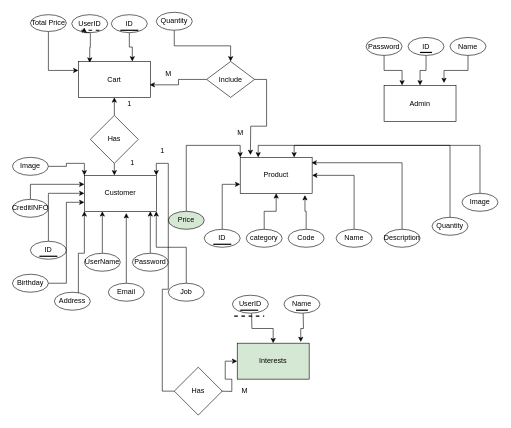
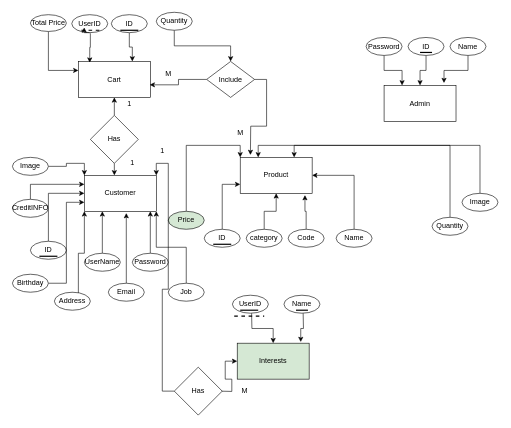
  <mxCell id="0" />
  <mxCell id="1" parent="0" />
  <mxCell id="2" value="Product" style="rounded=0;whiteSpace=wrap;html=1;" vertex="1" parent="1"><mxGeometry x="400" y="262" width="120" height="60" as="geometry" /></mxCell>
  <mxCell id="3" value="Customer" style="rounded=0;whiteSpace=wrap;html=1;" vertex="1" parent="1"><mxGeometry x="140" y="292" width="120" height="60" as="geometry" /></mxCell>
  <mxCell id="4" value="Cart" style="rounded=0;whiteSpace=wrap;html=1;" vertex="1" parent="1"><mxGeometry x="130" y="102" width="120" height="60" as="geometry" /></mxCell>
  <mxCell id="5" value="Interests" style="rounded=0;whiteSpace=wrap;html=1;fillColor=#d5e8d4;" vertex="1" parent="1"><mxGeometry x="395" y="572" width="120" height="60" as="geometry" /></mxCell>
  <mxCell id="6" value="Admin" style="rounded=0;whiteSpace=wrap;html=1;" vertex="1" parent="1"><mxGeometry x="640" y="142" width="120" height="60" as="geometry" /></mxCell>
  <mxCell id="7" style="edgeStyle=orthogonalEdgeStyle;rounded=0;orthogonalLoop=1;jettySize=auto;html=1;exitX=0.5;exitY=1;exitDx=0;exitDy=0;" edge="1" parent="1" source="8" target="6"><mxGeometry relative="1" as="geometry" /></mxCell>
  <mxCell id="8" value="ID" style="ellipse;whiteSpace=wrap;html=1;" vertex="1" parent="1"><mxGeometry x="680" y="62" width="60" height="30" as="geometry" /></mxCell>
  <mxCell id="9" style="edgeStyle=orthogonalEdgeStyle;rounded=0;orthogonalLoop=1;jettySize=auto;html=1;exitX=0.5;exitY=1;exitDx=0;exitDy=0;entryX=0.833;entryY=-0.067;entryDx=0;entryDy=0;entryPerimeter=0;" edge="1" parent="1" source="10" target="6"><mxGeometry relative="1" as="geometry" /></mxCell>
  <mxCell id="10" value="Name" style="ellipse;whiteSpace=wrap;html=1;" vertex="1" parent="1"><mxGeometry x="750" y="62" width="60" height="30" as="geometry" /></mxCell>
  <mxCell id="11" style="edgeStyle=orthogonalEdgeStyle;rounded=0;orthogonalLoop=1;jettySize=auto;html=1;exitX=0.5;exitY=1;exitDx=0;exitDy=0;entryX=0.25;entryY=0;entryDx=0;entryDy=0;" edge="1" parent="1" source="12" target="6"><mxGeometry relative="1" as="geometry" /></mxCell>
  <mxCell id="12" value="Password" style="ellipse;whiteSpace=wrap;html=1;" vertex="1" parent="1"><mxGeometry x="610" y="62" width="60" height="30" as="geometry" /></mxCell>
  <mxCell id="13" style="edgeStyle=orthogonalEdgeStyle;rounded=0;orthogonalLoop=1;jettySize=auto;html=1;exitX=0.5;exitY=0;exitDx=0;exitDy=0;entryX=0.9;entryY=1.05;entryDx=0;entryDy=0;entryPerimeter=0;" edge="1" parent="1" source="14" target="2"><mxGeometry relative="1" as="geometry" /></mxCell>
  <mxCell id="14" value="Code" style="ellipse;whiteSpace=wrap;html=1;" vertex="1" parent="1"><mxGeometry x="480" y="382" width="60" height="30" as="geometry" /></mxCell>
  <mxCell id="15" value="" style="edgeStyle=orthogonalEdgeStyle;rounded=0;orthogonalLoop=1;jettySize=auto;html=1;" edge="1" parent="1" source="16" target="2"><mxGeometry relative="1" as="geometry" /></mxCell>
  <mxCell id="16" value="category" style="ellipse;whiteSpace=wrap;html=1;" vertex="1" parent="1"><mxGeometry x="410" y="382" width="60" height="30" as="geometry" /></mxCell>
  <mxCell id="17" style="edgeStyle=orthogonalEdgeStyle;rounded=0;orthogonalLoop=1;jettySize=auto;html=1;exitX=0.5;exitY=0;exitDx=0;exitDy=0;entryX=1;entryY=0.5;entryDx=0;entryDy=0;" edge="1" parent="1" source="18" target="2"><mxGeometry relative="1" as="geometry" /></mxCell>
  <mxCell id="18" value="Name" style="ellipse;whiteSpace=wrap;html=1;" vertex="1" parent="1"><mxGeometry x="560" y="382" width="60" height="30" as="geometry" /></mxCell>
  <mxCell id="19" style="edgeStyle=orthogonalEdgeStyle;rounded=0;orthogonalLoop=1;jettySize=auto;html=1;exitX=0.5;exitY=0;exitDx=0;exitDy=0;entryX=0;entryY=0.75;entryDx=0;entryDy=0;" edge="1" parent="1" source="20" target="2"><mxGeometry relative="1" as="geometry" /></mxCell>
  <mxCell id="20" value="ID" style="ellipse;whiteSpace=wrap;html=1;" vertex="1" parent="1"><mxGeometry x="340" y="382" width="60" height="30" as="geometry" /></mxCell>
- <mxCell id="21" style="edgeStyle=orthogonalEdgeStyle;rounded=0;orthogonalLoop=1;jettySize=auto;html=1;exitX=0.5;exitY=0;exitDx=0;exitDy=0;entryX=0.992;entryY=0.15;entryDx=0;entryDy=0;entryPerimeter=0;" edge="1" parent="1" source="22" target="2"><mxGeometry relative="1" as="geometry" /></mxCell>
- <mxCell id="22" value="Description" style="ellipse;whiteSpace=wrap;html=1;" vertex="1" parent="1"><mxGeometry x="640" y="382" width="60" height="30" as="geometry" /></mxCell>
  <mxCell id="23" style="edgeStyle=orthogonalEdgeStyle;rounded=0;orthogonalLoop=1;jettySize=auto;html=1;exitX=0.5;exitY=0;exitDx=0;exitDy=0;entryX=0;entryY=0;entryDx=0;entryDy=0;" edge="1" parent="1" source="24" target="2"><mxGeometry relative="1" as="geometry" /></mxCell>
  <mxCell id="24" value="Price" style="ellipse;whiteSpace=wrap;html=1;fillColor=#d5e8d4;" vertex="1" parent="1"><mxGeometry x="280" y="352" width="60" height="30" as="geometry" /></mxCell>
  <mxCell id="25" style="edgeStyle=orthogonalEdgeStyle;rounded=0;orthogonalLoop=1;jettySize=auto;html=1;exitX=0.5;exitY=0;exitDx=0;exitDy=0;entryX=0.75;entryY=0;entryDx=0;entryDy=0;" edge="1" parent="1" source="26" target="2"><mxGeometry relative="1" as="geometry" /></mxCell>
  <mxCell id="26" value="Quantity" style="ellipse;whiteSpace=wrap;html=1;" vertex="1" parent="1"><mxGeometry x="720" y="362" width="60" height="30" as="geometry" /></mxCell>
  <mxCell id="27" style="edgeStyle=orthogonalEdgeStyle;rounded=0;orthogonalLoop=1;jettySize=auto;html=1;exitX=0.5;exitY=0;exitDx=0;exitDy=0;entryX=0.25;entryY=0;entryDx=0;entryDy=0;" edge="1" parent="1" source="28" target="2"><mxGeometry relative="1" as="geometry" /></mxCell>
  <mxCell id="28" value="Image" style="ellipse;whiteSpace=wrap;html=1;" vertex="1" parent="1"><mxGeometry x="770" y="322" width="60" height="30" as="geometry" /></mxCell>
  <mxCell id="29" style="edgeStyle=orthogonalEdgeStyle;rounded=0;orthogonalLoop=1;jettySize=auto;html=1;exitX=0.5;exitY=0;exitDx=0;exitDy=0;entryX=0;entryY=0.5;entryDx=0;entryDy=0;" edge="1" parent="1" source="30" target="3"><mxGeometry relative="1" as="geometry" /></mxCell>
  <mxCell id="30" value="ID" style="ellipse;whiteSpace=wrap;html=1;" vertex="1" parent="1"><mxGeometry x="50" y="402" width="60" height="30" as="geometry" /></mxCell>
  <mxCell id="31" style="edgeStyle=orthogonalEdgeStyle;rounded=0;orthogonalLoop=1;jettySize=auto;html=1;exitX=0.5;exitY=0;exitDx=0;exitDy=0;entryX=0.917;entryY=1;entryDx=0;entryDy=0;entryPerimeter=0;" edge="1" parent="1" source="32" target="3"><mxGeometry relative="1" as="geometry" /></mxCell>
  <mxCell id="32" value="Password" style="ellipse;whiteSpace=wrap;html=1;" vertex="1" parent="1"><mxGeometry x="220" y="422" width="60" height="30" as="geometry" /></mxCell>
  <mxCell id="33" style="edgeStyle=orthogonalEdgeStyle;rounded=0;orthogonalLoop=1;jettySize=auto;html=1;exitX=0.5;exitY=0;exitDx=0;exitDy=0;entryX=0.25;entryY=1;entryDx=0;entryDy=0;" edge="1" parent="1" source="34" target="3"><mxGeometry relative="1" as="geometry" /></mxCell>
  <mxCell id="34" value="UserName" style="ellipse;whiteSpace=wrap;html=1;" vertex="1" parent="1"><mxGeometry x="140" y="422" width="60" height="30" as="geometry" /></mxCell>
  <mxCell id="35" style="edgeStyle=orthogonalEdgeStyle;rounded=0;orthogonalLoop=1;jettySize=auto;html=1;exitX=1;exitY=0.5;exitDx=0;exitDy=0;entryX=0;entryY=0;entryDx=0;entryDy=0;" edge="1" parent="1" source="36" target="3"><mxGeometry relative="1" as="geometry" /></mxCell>
  <mxCell id="36" value="Image" style="ellipse;whiteSpace=wrap;html=1;" vertex="1" parent="1"><mxGeometry x="20" y="262" width="60" height="30" as="geometry" /></mxCell>
  <mxCell id="37" style="edgeStyle=orthogonalEdgeStyle;rounded=0;orthogonalLoop=1;jettySize=auto;html=1;exitX=0.5;exitY=0;exitDx=0;exitDy=0;entryX=0.583;entryY=1.05;entryDx=0;entryDy=0;entryPerimeter=0;" edge="1" parent="1" source="38" target="3"><mxGeometry relative="1" as="geometry" /></mxCell>
  <mxCell id="38" value="Email" style="ellipse;whiteSpace=wrap;html=1;" vertex="1" parent="1"><mxGeometry x="180" y="472" width="60" height="30" as="geometry" /></mxCell>
  <mxCell id="39" style="edgeStyle=orthogonalEdgeStyle;rounded=0;orthogonalLoop=1;jettySize=auto;html=1;exitX=0.5;exitY=0;exitDx=0;exitDy=0;entryX=0;entryY=1;entryDx=0;entryDy=0;" edge="1" parent="1" source="40" target="3"><mxGeometry relative="1" as="geometry"><Array as="points"><mxPoint x="120" y="492" /><mxPoint x="130" y="492" /><mxPoint x="130" y="422" /><mxPoint x="140" y="422" /></Array></mxGeometry></mxCell>
  <mxCell id="40" value="Address" style="ellipse;whiteSpace=wrap;html=1;" vertex="1" parent="1"><mxGeometry x="90" y="487" width="60" height="30" as="geometry" /></mxCell>
  <mxCell id="41" style="edgeStyle=orthogonalEdgeStyle;rounded=0;orthogonalLoop=1;jettySize=auto;html=1;exitX=0.5;exitY=0;exitDx=0;exitDy=0;entryX=1;entryY=1;entryDx=0;entryDy=0;" edge="1" parent="1" source="42" target="3"><mxGeometry relative="1" as="geometry" /></mxCell>
  <mxCell id="42" value="Job" style="ellipse;whiteSpace=wrap;html=1;" vertex="1" parent="1"><mxGeometry x="280" y="472" width="60" height="30" as="geometry" /></mxCell>
  <mxCell id="43" style="edgeStyle=orthogonalEdgeStyle;rounded=0;orthogonalLoop=1;jettySize=auto;html=1;exitX=0.5;exitY=0;exitDx=0;exitDy=0;entryX=0;entryY=0.25;entryDx=0;entryDy=0;" edge="1" parent="1" source="44" target="3"><mxGeometry relative="1" as="geometry" /></mxCell>
  <mxCell id="44" value="CreditINFO" style="ellipse;whiteSpace=wrap;html=1;" vertex="1" parent="1"><mxGeometry x="20" y="332" width="60" height="30" as="geometry" /></mxCell>
  <mxCell id="45" style="edgeStyle=orthogonalEdgeStyle;rounded=0;orthogonalLoop=1;jettySize=auto;html=1;exitX=1;exitY=0.5;exitDx=0;exitDy=0;entryX=0;entryY=0.75;entryDx=0;entryDy=0;" edge="1" parent="1" source="46" target="3"><mxGeometry relative="1" as="geometry" /></mxCell>
  <mxCell id="46" value="Birthday" style="ellipse;whiteSpace=wrap;html=1;" vertex="1" parent="1"><mxGeometry x="20" y="457" width="60" height="30" as="geometry" /></mxCell>
  <mxCell id="47" style="edgeStyle=orthogonalEdgeStyle;rounded=0;orthogonalLoop=1;jettySize=auto;html=1;exitX=0.5;exitY=1;exitDx=0;exitDy=0;" edge="1" parent="1" target="5"><mxGeometry relative="1" as="geometry"><mxPoint x="419" y="522" as="sourcePoint" /></mxGeometry></mxCell>
  <mxCell id="48" value="UserID" style="ellipse;whiteSpace=wrap;html=1;" vertex="1" parent="1"><mxGeometry x="387" y="492" width="60" height="30" as="geometry" /></mxCell>
  <mxCell id="49" style="edgeStyle=orthogonalEdgeStyle;rounded=0;orthogonalLoop=1;jettySize=auto;html=1;exitX=0.5;exitY=1;exitDx=0;exitDy=0;entryX=0.883;entryY=-0.033;entryDx=0;entryDy=0;entryPerimeter=0;" edge="1" parent="1" target="5"><mxGeometry relative="1" as="geometry"><mxPoint x="505" y="522" as="sourcePoint" /></mxGeometry></mxCell>
  <mxCell id="50" value="Name" style="ellipse;whiteSpace=wrap;html=1;" vertex="1" parent="1"><mxGeometry x="473" y="492" width="60" height="30" as="geometry" /></mxCell>
  <mxCell id="51" style="edgeStyle=orthogonalEdgeStyle;rounded=0;orthogonalLoop=1;jettySize=auto;html=1;exitX=0.5;exitY=1;exitDx=0;exitDy=0;entryX=0.158;entryY=0.033;entryDx=0;entryDy=0;entryPerimeter=0;" edge="1" parent="1" source="77" target="4"><mxGeometry relative="1" as="geometry" /></mxCell>
  <mxCell id="52" value="UserID" style="ellipse;whiteSpace=wrap;html=1;" vertex="1" parent="1"><mxGeometry x="119" y="24" width="60" height="30" as="geometry" /></mxCell>
  <mxCell id="53" style="edgeStyle=orthogonalEdgeStyle;rounded=0;orthogonalLoop=1;jettySize=auto;html=1;exitX=0.5;exitY=1;exitDx=0;exitDy=0;entryX=0.5;entryY=0;entryDx=0;entryDy=0;" edge="1" parent="1" source="54" target="67"><mxGeometry relative="1" as="geometry" /></mxCell>
  <mxCell id="54" value="Quantity" style="ellipse;whiteSpace=wrap;html=1;" vertex="1" parent="1"><mxGeometry x="260" y="20" width="60" height="30" as="geometry" /></mxCell>
  <mxCell id="55" style="edgeStyle=orthogonalEdgeStyle;rounded=0;orthogonalLoop=1;jettySize=auto;html=1;exitX=0.5;exitY=0;exitDx=0;exitDy=0;entryX=0.5;entryY=1;entryDx=0;entryDy=0;" edge="1" parent="1" source="57" target="4"><mxGeometry relative="1" as="geometry" /></mxCell>
  <mxCell id="56" style="edgeStyle=orthogonalEdgeStyle;rounded=0;orthogonalLoop=1;jettySize=auto;html=1;exitX=0.5;exitY=1;exitDx=0;exitDy=0;entryX=0.417;entryY=0;entryDx=0;entryDy=0;entryPerimeter=0;" edge="1" parent="1" source="57" target="3"><mxGeometry relative="1" as="geometry" /></mxCell>
  <mxCell id="57" value="Has" style="rhombus;whiteSpace=wrap;html=1;" vertex="1" parent="1"><mxGeometry x="150" y="192" width="80" height="80" as="geometry" /></mxCell>
  <mxCell id="58" value="1" style="text;html=1;align=center;verticalAlign=middle;resizable=0;points=[];autosize=1;" vertex="1" parent="1"><mxGeometry x="205" y="162" width="20" height="20" as="geometry" /></mxCell>
  <mxCell id="59" value="1" style="text;html=1;align=center;verticalAlign=middle;resizable=0;points=[];autosize=1;" vertex="1" parent="1"><mxGeometry x="210" y="262" width="20" height="20" as="geometry" /></mxCell>
  <mxCell id="60" style="edgeStyle=orthogonalEdgeStyle;rounded=0;orthogonalLoop=1;jettySize=auto;html=1;exitX=1;exitY=0.5;exitDx=0;exitDy=0;entryX=0;entryY=0.5;entryDx=0;entryDy=0;" edge="1" parent="1" target="5"><mxGeometry relative="1" as="geometry"><mxPoint x="365" y="652" as="sourcePoint" /></mxGeometry></mxCell>
  <mxCell id="61" style="edgeStyle=orthogonalEdgeStyle;rounded=0;orthogonalLoop=1;jettySize=auto;html=1;exitX=0;exitY=0.5;exitDx=0;exitDy=0;entryX=1;entryY=0;entryDx=0;entryDy=0;" edge="1" parent="1" source="62" target="3"><mxGeometry relative="1" as="geometry" /></mxCell>
  <mxCell id="62" value="Has" style="rhombus;whiteSpace=wrap;html=1;" vertex="1" parent="1"><mxGeometry x="290" y="612" width="80" height="80" as="geometry" /></mxCell>
  <mxCell id="63" value="M" style="text;html=1;align=center;verticalAlign=middle;resizable=0;points=[];autosize=1;" vertex="1" parent="1"><mxGeometry x="392" y="642" width="30" height="20" as="geometry" /></mxCell>
  <mxCell id="64" value="1" style="text;html=1;align=center;verticalAlign=middle;resizable=0;points=[];autosize=1;" vertex="1" parent="1"><mxGeometry x="260" y="242" width="20" height="20" as="geometry" /></mxCell>
  <mxCell id="65" style="edgeStyle=orthogonalEdgeStyle;rounded=0;orthogonalLoop=1;jettySize=auto;html=1;exitX=0;exitY=0.5;exitDx=0;exitDy=0;entryX=0.992;entryY=0.65;entryDx=0;entryDy=0;entryPerimeter=0;" edge="1" parent="1" source="67" target="4"><mxGeometry relative="1" as="geometry" /></mxCell>
  <mxCell id="66" style="edgeStyle=orthogonalEdgeStyle;rounded=0;orthogonalLoop=1;jettySize=auto;html=1;exitX=1;exitY=0.5;exitDx=0;exitDy=0;" edge="1" parent="1" source="67"><mxGeometry relative="1" as="geometry"><mxPoint x="417" y="258" as="targetPoint" /></mxGeometry></mxCell>
  <mxCell id="67" value="Include" style="rhombus;whiteSpace=wrap;html=1;" vertex="1" parent="1"><mxGeometry x="344" y="102" width="80" height="60" as="geometry" /></mxCell>
  <mxCell id="68" value="M" style="text;html=1;align=center;verticalAlign=middle;resizable=0;points=[];autosize=1;" vertex="1" parent="1"><mxGeometry x="265" y="112" width="30" height="20" as="geometry" /></mxCell>
  <mxCell id="69" value="M" style="text;html=1;align=center;verticalAlign=middle;resizable=0;points=[];autosize=1;" vertex="1" parent="1"><mxGeometry x="385" y="212" width="30" height="20" as="geometry" /></mxCell>
  <mxCell id="70" style="edgeStyle=orthogonalEdgeStyle;rounded=0;orthogonalLoop=1;jettySize=auto;html=1;exitX=0.5;exitY=1;exitDx=0;exitDy=0;entryX=0;entryY=0.25;entryDx=0;entryDy=0;" edge="1" parent="1" source="71" target="4"><mxGeometry relative="1" as="geometry" /></mxCell>
  <mxCell id="71" value="Total Price" style="ellipse;whiteSpace=wrap;html=1;" vertex="1" parent="1"><mxGeometry x="50" y="24" width="60" height="28" as="geometry" /></mxCell>
  <mxCell id="72" value="" style="line;strokeWidth=2;html=1;" vertex="1" parent="1"><mxGeometry x="700" y="82" width="20" height="10" as="geometry" /></mxCell>
  <mxCell id="73" value="" style="line;strokeWidth=2;html=1;" vertex="1" parent="1"><mxGeometry x="355" y="402" width="30" height="10" as="geometry" /></mxCell>
  <mxCell id="74" value="" style="line;strokeWidth=2;html=1;" vertex="1" parent="1"><mxGeometry x="65" y="422" width="30" height="10" as="geometry" /></mxCell>
  <mxCell id="75" value="" style="line;strokeWidth=2;html=1;" vertex="1" parent="1"><mxGeometry x="400" y="512" width="30" height="10" as="geometry" /></mxCell>
  <mxCell id="76" value="" style="line;strokeWidth=2;html=1;" vertex="1" parent="1"><mxGeometry x="493" y="512" width="20" height="10" as="geometry" /></mxCell>
  <mxCell id="77" value="" style="line;strokeWidth=2;html=1;dashed=1;" vertex="1" parent="1"><mxGeometry x="135" y="45" width="30" height="10" as="geometry" /></mxCell>
  <mxCell id="78" style="edgeStyle=orthogonalEdgeStyle;rounded=0;orthogonalLoop=1;jettySize=auto;html=1;exitX=0.5;exitY=1;exitDx=0;exitDy=0;entryX=0.158;entryY=0.033;entryDx=0;entryDy=0;entryPerimeter=0;" edge="1" parent="1" source="52" target="77"><mxGeometry relative="1" as="geometry"><mxPoint x="149" y="54" as="sourcePoint" /><mxPoint x="148.96" y="103.98" as="targetPoint" /></mxGeometry></mxCell>
  <mxCell id="79" value="" style="line;strokeWidth=2;html=1;dashed=1;" vertex="1" parent="1"><mxGeometry x="390" y="522" width="50" height="10" as="geometry" /></mxCell>
  <mxCell id="80" style="edgeStyle=orthogonalEdgeStyle;rounded=0;orthogonalLoop=1;jettySize=auto;html=1;exitX=0.5;exitY=1;exitDx=0;exitDy=0;entryX=0.75;entryY=0;entryDx=0;entryDy=0;" edge="1" parent="1" source="81" target="4"><mxGeometry relative="1" as="geometry" /></mxCell>
  <mxCell id="81" value="ID" style="ellipse;whiteSpace=wrap;html=1;" vertex="1" parent="1"><mxGeometry x="185" y="24" width="60" height="30" as="geometry" /></mxCell>
  <mxCell id="82" value="" style="line;strokeWidth=2;html=1;" vertex="1" parent="1"><mxGeometry x="200" y="45" width="30" height="10" as="geometry" /></mxCell>
